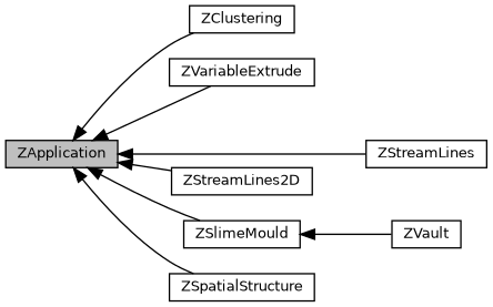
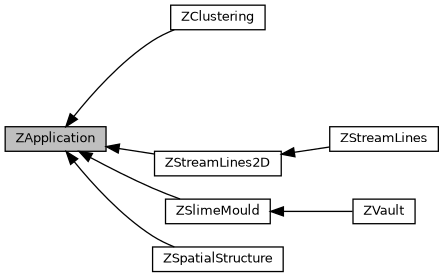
  digraph {
    rankdir=LR
    node [color=black fillcolor=white fontname=Helvetica fontsize=10 shape=box style=filled]
    edge [dir=back fontname=Helvetica fontsize=10 labelfontname=Helvetica labelfontsize=10 shape=plaintext style=solid]
    n1 [height=0.2 label=ZClustering width=0.4]
    n2 [fillcolor=grey75 fontcolor=black height=0.2 label=ZApplication width=0.4]
-   n3 [height=0.2 label=ZVariableExtrude width=0.4]
    n4 [height=0.2 label=ZStreamLines width=0.4]
    n5 [height=0.2 label=ZSlimeMould width=0.4]
    n6 [height=0.2 label=ZStreamLines2D width=0.4]
    n7 [height=0.2 label=ZSpatialStructure width=0.4]
    n8 [height=0.2 label=ZVault width=0.4]
    n2 -> n1
-   n2 -> n3
-   n2 -> n4
+   n6 -> n4
    n2 -> n5
    n2 -> n6
    n2 -> n7
    n5 -> n8
  }
